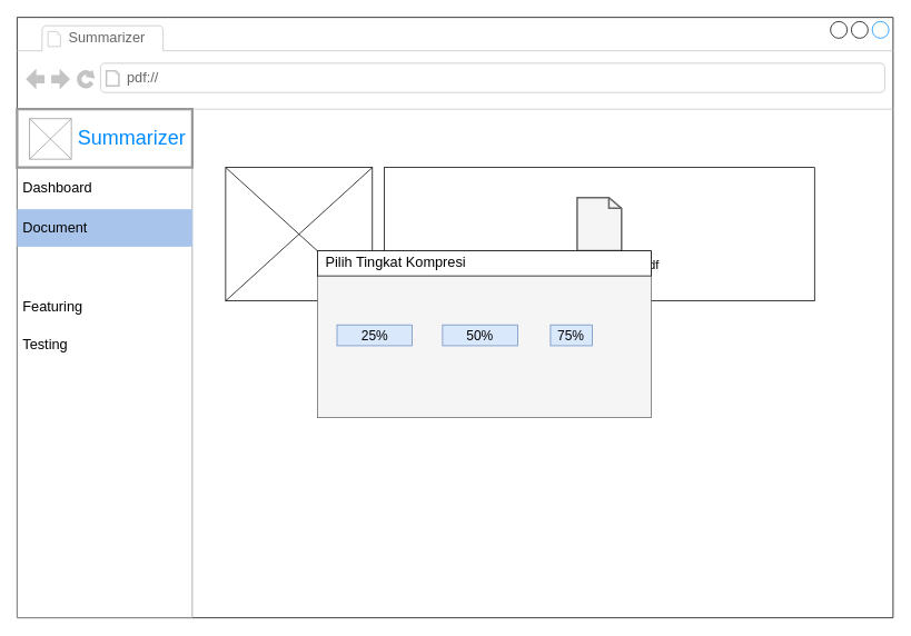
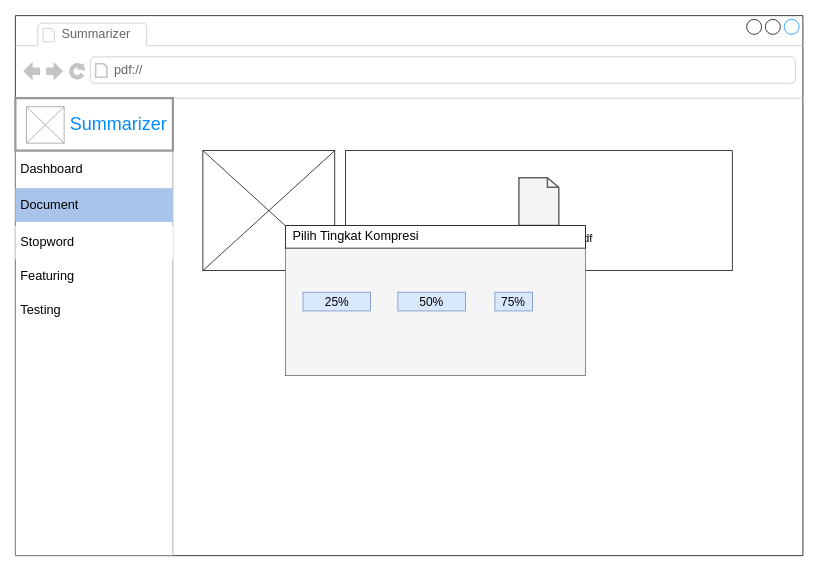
  <mxCell id="0" />
  <mxCell id="1" parent="0" />
  <mxCell id="2" value="" style="strokeWidth=1;shadow=0;dashed=0;align=center;html=1;shape=mxgraph.mockup.containers.browserWindow;rSize=0;strokeColor2=#008cff;strokeColor3=#c4c4c4;mainText=,;recursiveResize=0;fontSize=16;" vertex="1" parent="1"><mxGeometry x="20" y="20" width="1050" height="720" as="geometry" /></mxCell>
  <mxCell id="3" value="Summarizer" style="strokeWidth=1;shadow=0;dashed=0;align=center;html=1;shape=mxgraph.mockup.containers.anchor;fontSize=17;fontColor=#666666;align=left;" vertex="1" parent="2"><mxGeometry x="60" y="12" width="110" height="26" as="geometry" /></mxCell>
  <mxCell id="4" value="pdf://" style="strokeWidth=1;shadow=0;dashed=0;align=center;html=1;shape=mxgraph.mockup.containers.anchor;rSize=0;fontSize=17;fontColor=#666666;align=left;" vertex="1" parent="2"><mxGeometry x="130" y="60" width="250" height="26" as="geometry" /></mxCell>
  <mxCell id="5" value="" style="group" vertex="1" connectable="0" parent="2"><mxGeometry x="300" y="180" width="640" height="160" as="geometry" /></mxCell>
  <mxCell id="6" value="" style="verticalLabelPosition=bottom;shadow=0;dashed=0;align=center;html=1;verticalAlign=top;strokeWidth=1;shape=mxgraph.mockup.graphics.simpleIcon;" vertex="1" parent="5"><mxGeometry x="-50" width="175.87" height="160" as="geometry" /></mxCell>
  <mxCell id="7" value="" style="group" vertex="1" connectable="0" parent="2"><mxGeometry x="440.0" y="180" width="515.9" height="160" as="geometry" /></mxCell>
  <mxCell id="8" value="" style="rounded=0;whiteSpace=wrap;html=1;strokeWidth=1;" vertex="1" parent="7"><mxGeometry width="515.9" height="160" as="geometry" /></mxCell>
  <mxCell id="9" value="" style="html=1;verticalLabelPosition=bottom;align=center;labelBackgroundColor=#ffffff;verticalAlign=top;strokeWidth=2;shadow=0;dashed=0;shape=mxgraph.ios7.icons.document;gradientColor=none;fillColor=#f5f5f5;strokeColor=#666666;" vertex="1" parent="7"><mxGeometry x="231.367" y="36.221" width="53.186" height="63.682" as="geometry" /></mxCell>
  <mxCell id="10" value="&lt;font style=&quot;font-size: 15px&quot;&gt;Upload document pdf&lt;/font&gt;" style="text;html=1;strokeColor=none;fillColor=none;align=center;verticalAlign=middle;whiteSpace=wrap;rounded=0;fontColor=#000000;" vertex="1" parent="7"><mxGeometry x="171.6" y="107.86" width="172.71" height="15.92" as="geometry" /></mxCell>
  <mxCell id="11" value="" style="group" vertex="1" connectable="0" parent="2"><mxGeometry x="360" y="280" width="400" height="200" as="geometry" /></mxCell>
  <mxCell id="12" value="" style="strokeWidth=1;shadow=0;dashed=0;align=center;html=1;shape=mxgraph.mockup.containers.rrect;rSize=0;strokeColor=#666666;fontColor=#333333;fontSize=17;verticalAlign=top;whiteSpace=wrap;fillColor=#f5f5f5;spacingTop=32;" vertex="1" parent="11"><mxGeometry width="400" height="200" as="geometry" /></mxCell>
  <mxCell id="13" value="Pilih Tingkat Kompresi" style="strokeWidth=1;shadow=0;dashed=0;align=center;html=1;shape=mxgraph.mockup.containers.rrect;rSize=0;fontSize=17;align=left;spacingLeft=8;resizeWidth=1;" vertex="1" parent="11"><mxGeometry width="400" height="30" relative="1" as="geometry"><mxPoint as="offset" /></mxGeometry></mxCell>
  <mxCell id="14" value="25%" style="strokeWidth=1;shadow=0;dashed=0;align=center;html=1;shape=mxgraph.mockup.containers.rrect;rSize=0;fontSize=16;strokeColor=#6c8ebf;whiteSpace=wrap;fillColor=#dae8fc;" vertex="1" parent="11"><mxGeometry x="0.25" y="1" width="90" height="25" relative="1" as="geometry"><mxPoint x="-76.5" y="-111.25" as="offset" /></mxGeometry></mxCell>
  <mxCell id="15" value="50%" style="strokeWidth=1;shadow=0;dashed=0;align=center;html=1;shape=mxgraph.mockup.containers.rrect;rSize=0;fontSize=16;strokeColor=#6c8ebf;whiteSpace=wrap;fillColor=#dae8fc;" vertex="1" parent="11"><mxGeometry x="0.75" y="1" width="90" height="25" relative="1" as="geometry"><mxPoint x="-150" y="-111.25" as="offset" /></mxGeometry></mxCell>
  <mxCell id="16" value="75%" style="strokeWidth=1;shadow=0;dashed=0;align=center;html=1;shape=mxgraph.mockup.containers.rrect;rSize=0;fontSize=16;strokeColor=#6c8ebf;whiteSpace=wrap;fillColor=#dae8fc;" vertex="1" parent="11"><mxGeometry x="279.394" y="88.75" width="50" height="25" as="geometry" /></mxCell>
  <mxCell id="17" value="" style="strokeWidth=1;shadow=0;dashed=0;align=center;html=1;shape=mxgraph.mockup.forms.rrect;rSize=0;strokeColor=#999999;fillColor=none;" vertex="1" parent="1"><mxGeometry x="20" y="130" width="210" height="610" as="geometry" /></mxCell>
  <mxCell id="18" value="&lt;div style=&quot;font-size: 24px&quot; align=&quot;right&quot;&gt;Summarizer&amp;nbsp; &lt;br&gt;&lt;/div&gt;" style="strokeWidth=3;shadow=0;dashed=0;align=right;html=1;shape=mxgraph.mockup.forms.rrect;rSize=0;strokeColor=#999999;fontColor=#008cff;fontSize=17;fillColor=#ffffff;resizeWidth=1;perimeterSpacing=4;" vertex="1" parent="17"><mxGeometry width="210" height="70" relative="1" as="geometry" /></mxCell>
  <mxCell id="19" value="&lt;div&gt;Dashboard&lt;/div&gt;" style="strokeWidth=1;shadow=0;dashed=0;align=center;html=1;shape=mxgraph.mockup.forms.anchor;fontSize=17;align=left;spacingLeft=5;resizeWidth=1;gradientColor=#7ea6e0;fillColor=#dae8fc;strokeColor=#6c8ebf;gradientDirection=north;" vertex="1" parent="17"><mxGeometry width="210" height="45" relative="1" as="geometry"><mxPoint y="72" as="offset" /></mxGeometry></mxCell>
  <mxCell id="20" value="Featuring" style="strokeWidth=1;shadow=0;dashed=0;align=center;html=1;shape=mxgraph.mockup.forms.anchor;fontSize=17;align=left;spacingLeft=5;resizeWidth=1;gradientColor=#ea6b66;fillColor=#f8cecc;strokeColor=#b85450;" vertex="1" parent="17"><mxGeometry width="210" height="45" relative="1" as="geometry"><mxPoint y="215" as="offset" /></mxGeometry></mxCell>
  <mxCell id="21" value="Testing" style="strokeWidth=1;shadow=0;dashed=0;align=center;html=1;shape=mxgraph.mockup.forms.anchor;fontSize=17;fontColor=#000000;align=left;spacingLeft=5;resizeWidth=1;" vertex="1" parent="17"><mxGeometry width="210" height="45" relative="1" as="geometry"><mxPoint y="260" as="offset" /></mxGeometry></mxCell>
  <mxCell id="22" value="" style="verticalLabelPosition=bottom;shadow=0;dashed=0;align=center;html=1;verticalAlign=top;strokeWidth=1;shape=mxgraph.mockup.graphics.simpleIcon;strokeColor=#999999;" vertex="1" parent="17"><mxGeometry x="15" y="11.51" width="50" height="48.49" as="geometry" /></mxCell>
  <mxCell id="23" value="Document" style="strokeWidth=1;shadow=0;dashed=0;align=center;html=1;shape=mxgraph.mockup.forms.rrect;rSize=0;fontSize=17;align=left;spacingLeft=5;resizeWidth=1;fillColor=#A9C4EB;strokeColor=none;" vertex="1" parent="17"><mxGeometry width="210" height="45" relative="1" as="geometry"><mxPoint y="120" as="offset" /></mxGeometry></mxCell>
+ <mxCell id="24" value="Stopword" style="strokeWidth=1;shadow=0;dashed=0;align=center;html=1;shape=mxgraph.mockup.forms.rrect;rSize=0;fontSize=17;align=left;spacingLeft=5;resizeWidth=1;strokeColor=none;" vertex="1" parent="17"><mxGeometry y="170" width="210" height="45" as="geometry" /></mxCell>
